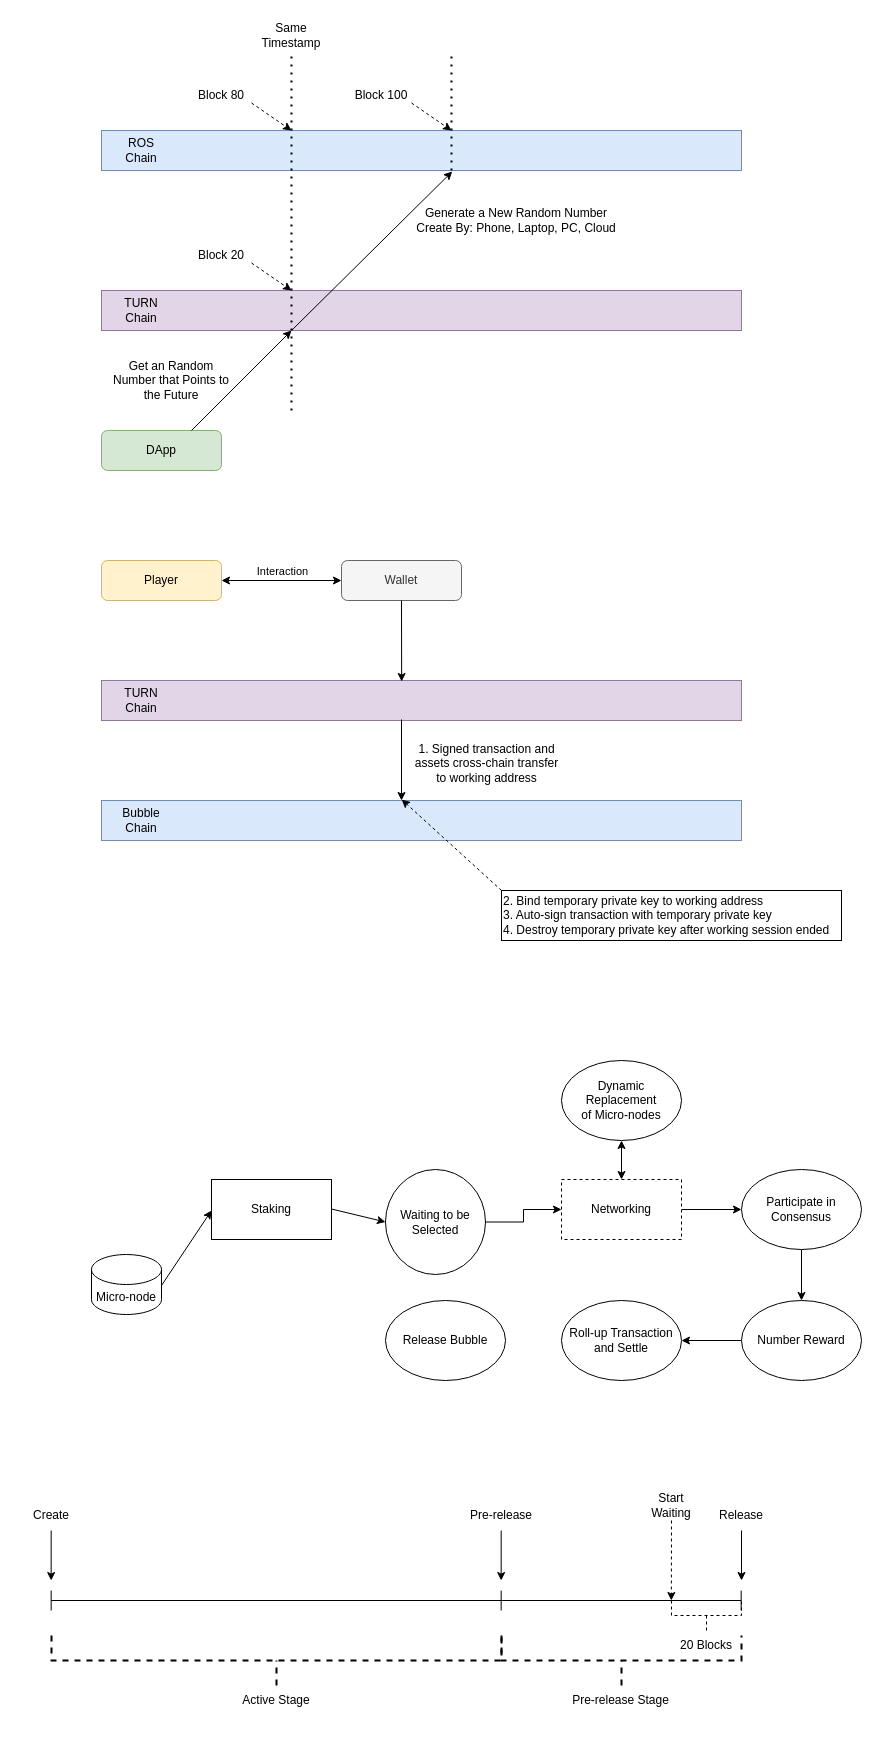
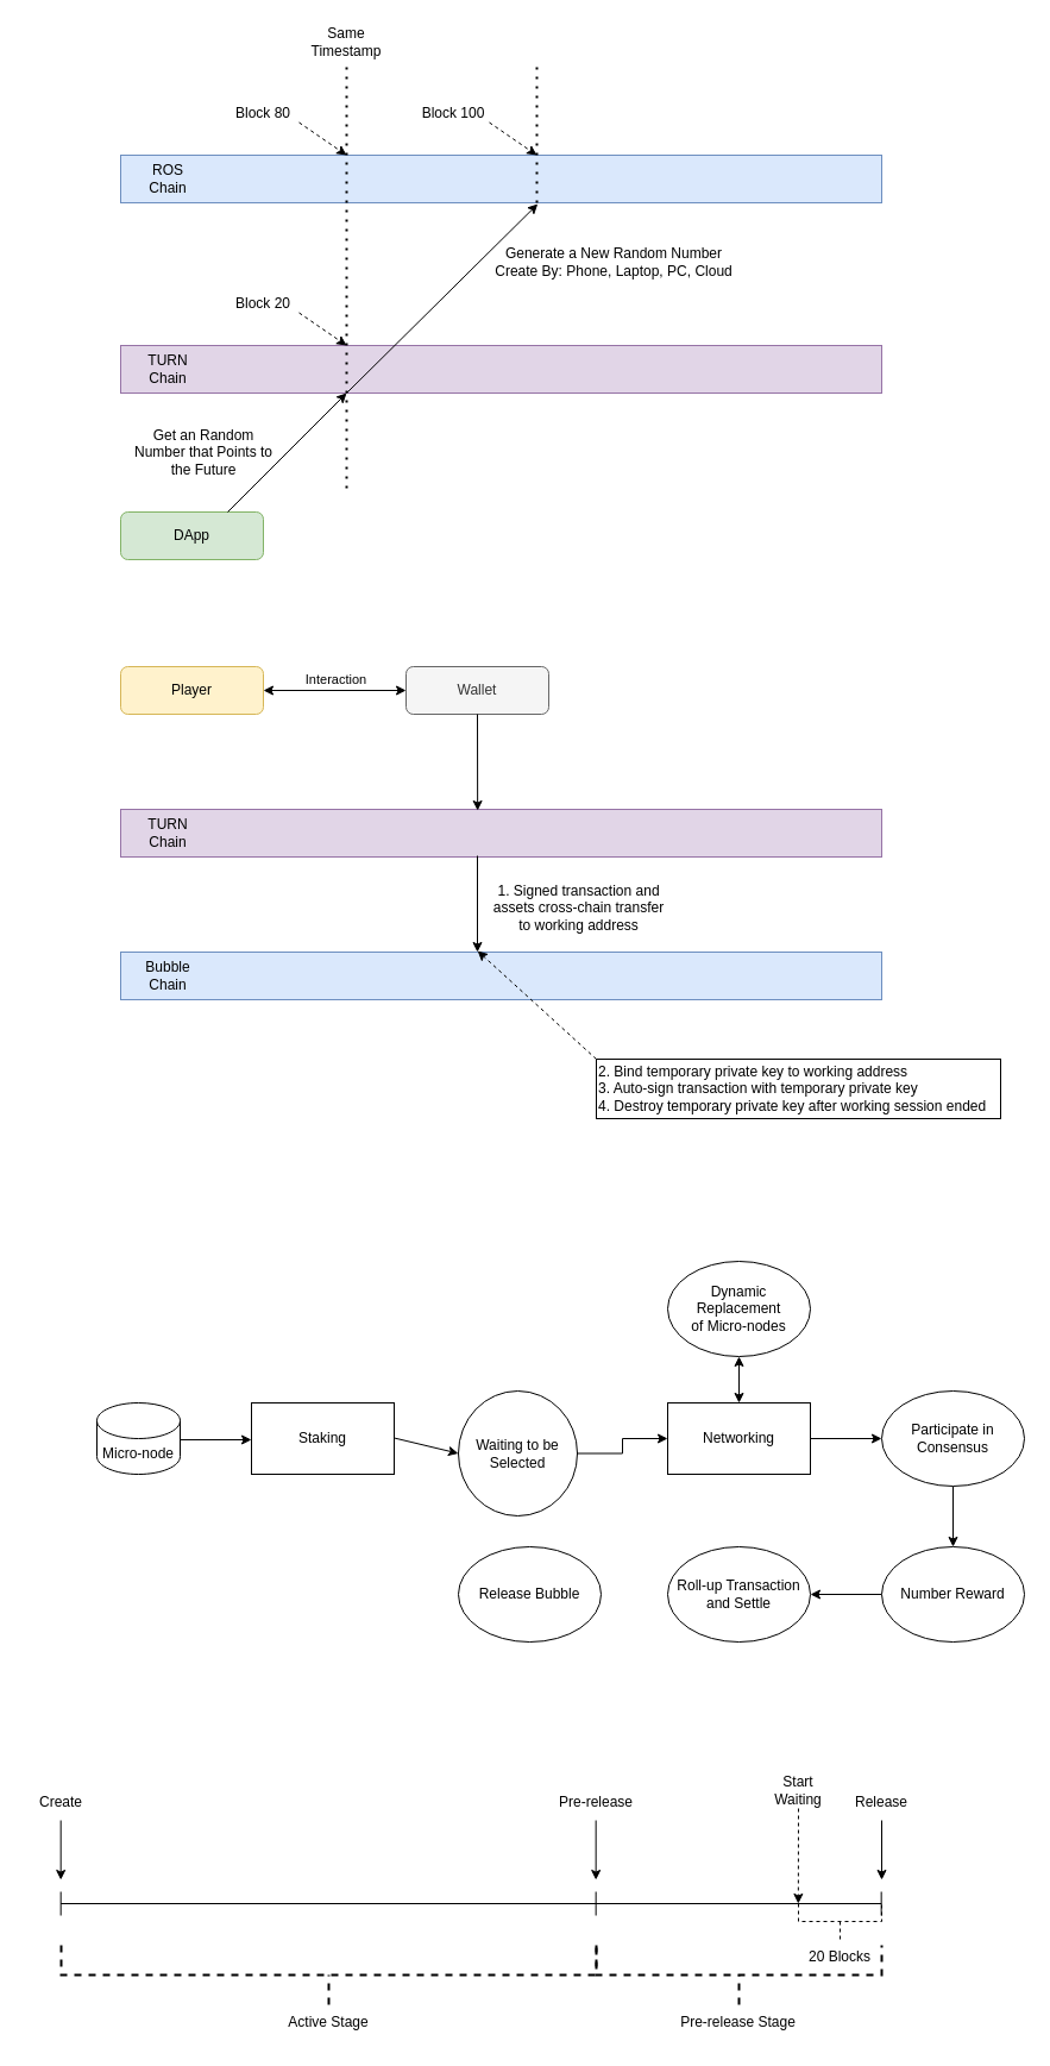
  <mxCell id="0" />
  <mxCell id="1" parent="0" />
  <mxCell id="2" value="" style="rounded=0;whiteSpace=wrap;html=1;fillColor=#e1d5e7;strokeColor=#9673a6;" vertex="1" parent="1"><mxGeometry x="101" y="290" width="640" height="40" as="geometry" /></mxCell>
  <mxCell id="3" value="" style="rounded=0;whiteSpace=wrap;html=1;fillColor=#dae8fc;strokeColor=#6c8ebf;" vertex="1" parent="1"><mxGeometry x="101" y="130" width="640" height="40" as="geometry" /></mxCell>
  <mxCell id="4" value="" style="endArrow=none;dashed=1;html=1;dashPattern=1 3;strokeWidth=2;rounded=0;" edge="1" parent="1"><mxGeometry width="50" height="50" relative="1" as="geometry"><mxPoint x="291" y="410" as="sourcePoint" /><mxPoint x="291" y="50" as="targetPoint" /></mxGeometry></mxCell>
  <mxCell id="5" value="TURN&lt;br&gt;Chain" style="text;html=1;strokeColor=none;fillColor=none;align=center;verticalAlign=middle;whiteSpace=wrap;rounded=0;" vertex="1" parent="1"><mxGeometry x="111" y="295" width="60" height="30" as="geometry" /></mxCell>
  <mxCell id="6" value="ROS&lt;br&gt;Chain" style="text;html=1;strokeColor=none;fillColor=none;align=center;verticalAlign=middle;whiteSpace=wrap;rounded=0;" vertex="1" parent="1"><mxGeometry x="111" y="135" width="60" height="30" as="geometry" /></mxCell>
  <mxCell id="7" value="DApp" style="rounded=1;whiteSpace=wrap;html=1;fillColor=#d5e8d4;strokeColor=#82b366;" vertex="1" parent="1"><mxGeometry x="101" y="430" width="120" height="40" as="geometry" /></mxCell>
  <mxCell id="8" value="Same Timestamp" style="text;html=1;strokeColor=none;fillColor=none;align=center;verticalAlign=middle;whiteSpace=wrap;rounded=0;" vertex="1" parent="1"><mxGeometry x="261" y="20" width="60" height="30" as="geometry" /></mxCell>
  <mxCell id="9" value="Block 80" style="text;html=1;strokeColor=none;fillColor=none;align=center;verticalAlign=middle;whiteSpace=wrap;rounded=0;" vertex="1" parent="1"><mxGeometry x="191" y="80" width="60" height="30" as="geometry" /></mxCell>
  <mxCell id="10" value="Block 20" style="text;html=1;strokeColor=none;fillColor=none;align=center;verticalAlign=middle;whiteSpace=wrap;rounded=0;" vertex="1" parent="1"><mxGeometry x="191" y="240" width="60" height="30" as="geometry" /></mxCell>
  <mxCell id="11" value="" style="endArrow=classic;html=1;rounded=0;dashed=1;exitX=1;exitY=0.75;exitDx=0;exitDy=0;" edge="1" parent="1" source="9"><mxGeometry width="50" height="50" relative="1" as="geometry"><mxPoint x="251" y="160" as="sourcePoint" /><mxPoint x="291" y="130" as="targetPoint" /></mxGeometry></mxCell>
  <mxCell id="12" value="" style="endArrow=classic;html=1;rounded=0;dashed=1;exitX=1;exitY=0.75;exitDx=0;exitDy=0;" edge="1" parent="1" source="10"><mxGeometry width="50" height="50" relative="1" as="geometry"><mxPoint x="251" y="320" as="sourcePoint" /><mxPoint x="291" y="290" as="targetPoint" /></mxGeometry></mxCell>
  <mxCell id="13" value="" style="endArrow=classic;html=1;rounded=0;exitX=0.75;exitY=0;exitDx=0;exitDy=0;" edge="1" parent="1" source="7"><mxGeometry width="50" height="50" relative="1" as="geometry"><mxPoint x="261" y="273" as="sourcePoint" /><mxPoint x="291" y="330" as="targetPoint" /></mxGeometry></mxCell>
  <mxCell id="14" value="Get an Random Number that Points to the Future" style="text;html=1;strokeColor=none;fillColor=none;align=center;verticalAlign=middle;whiteSpace=wrap;rounded=0;" vertex="1" parent="1"><mxGeometry x="111" y="360" width="120" height="40" as="geometry" /></mxCell>
  <mxCell id="15" value="" style="endArrow=classic;html=1;rounded=0;exitX=0.75;exitY=0;exitDx=0;exitDy=0;entryX=0.548;entryY=1.025;entryDx=0;entryDy=0;entryPerimeter=0;" edge="1" parent="1" target="3"><mxGeometry width="50" height="50" relative="1" as="geometry"><mxPoint x="291" y="330" as="sourcePoint" /><mxPoint x="391" y="230" as="targetPoint" /></mxGeometry></mxCell>
  <mxCell id="16" value="Block 100" style="text;html=1;strokeColor=none;fillColor=none;align=center;verticalAlign=middle;whiteSpace=wrap;rounded=0;" vertex="1" parent="1"><mxGeometry x="351" y="80" width="60" height="30" as="geometry" /></mxCell>
  <mxCell id="17" value="" style="endArrow=classic;html=1;rounded=0;dashed=1;exitX=1;exitY=0.75;exitDx=0;exitDy=0;" edge="1" parent="1" source="16"><mxGeometry width="50" height="50" relative="1" as="geometry"><mxPoint x="411" y="160" as="sourcePoint" /><mxPoint x="451" y="130" as="targetPoint" /></mxGeometry></mxCell>
  <mxCell id="18" value="" style="endArrow=none;dashed=1;html=1;dashPattern=1 3;strokeWidth=2;rounded=0;" edge="1" parent="1"><mxGeometry width="50" height="50" relative="1" as="geometry"><mxPoint x="451" y="170" as="sourcePoint" /><mxPoint x="451" y="50" as="targetPoint" /></mxGeometry></mxCell>
  <mxCell id="19" value="Generate a New Random Number&lt;br&gt;&lt;div style=&quot;border-color: var(--border-color);&quot;&gt;&lt;span style=&quot;background-color: initial;&quot;&gt;Create By:&amp;nbsp;&lt;/span&gt;&lt;span style=&quot;background-color: initial;&quot;&gt;Phone,&amp;nbsp;&lt;/span&gt;&lt;span style=&quot;background-color: initial; border-color: var(--border-color);&quot;&gt;Laptop,&amp;nbsp;&lt;/span&gt;&lt;span style=&quot;background-color: initial; border-color: var(--border-color);&quot;&gt;PC,&amp;nbsp;&lt;/span&gt;&lt;span style=&quot;background-color: initial; border-color: var(--border-color);&quot;&gt;Cloud&lt;/span&gt;&lt;/div&gt;" style="text;html=1;strokeColor=none;fillColor=none;align=center;verticalAlign=middle;whiteSpace=wrap;rounded=0;" vertex="1" parent="1"><mxGeometry x="401" y="200" width="230" height="40" as="geometry" /></mxCell>
  <mxCell id="20" value="&lt;div style=&quot;text-align: left;&quot;&gt;&lt;br&gt;&lt;/div&gt;" style="text;html=1;align=center;verticalAlign=middle;resizable=0;points=[];autosize=1;strokeColor=none;fillColor=none;" vertex="1" parent="1"><mxGeometry x="491" y="215" width="20" height="30" as="geometry" /></mxCell>
  <mxCell id="21" value="" style="rounded=0;whiteSpace=wrap;html=1;fillColor=#e1d5e7;strokeColor=#9673a6;" vertex="1" parent="1"><mxGeometry x="101" y="680" width="640" height="40" as="geometry" /></mxCell>
  <mxCell id="22" value="" style="rounded=0;whiteSpace=wrap;html=1;fillColor=#dae8fc;strokeColor=#6c8ebf;" vertex="1" parent="1"><mxGeometry x="101" y="800" width="640" height="40" as="geometry" /></mxCell>
  <mxCell id="23" value="TURN&lt;br&gt;Chain" style="text;html=1;strokeColor=none;fillColor=none;align=center;verticalAlign=middle;whiteSpace=wrap;rounded=0;" vertex="1" parent="1"><mxGeometry x="111" y="685" width="60" height="30" as="geometry" /></mxCell>
  <mxCell id="24" value="Bubble&lt;br&gt;Chain" style="text;html=1;strokeColor=none;fillColor=none;align=center;verticalAlign=middle;whiteSpace=wrap;rounded=0;" vertex="1" parent="1"><mxGeometry x="111" y="805" width="60" height="30" as="geometry" /></mxCell>
  <mxCell id="25" value="Player" style="rounded=1;whiteSpace=wrap;html=1;fillColor=#fff2cc;strokeColor=#d6b656;" vertex="1" parent="1"><mxGeometry x="101" y="560" width="120" height="40" as="geometry" /></mxCell>
  <mxCell id="26" value="Wallet" style="rounded=1;whiteSpace=wrap;html=1;fillColor=#f5f5f5;strokeColor=#666666;fontColor=#333333;" vertex="1" parent="1"><mxGeometry x="341" y="560" width="120" height="40" as="geometry" /></mxCell>
  <mxCell id="27" value="" style="endArrow=classic;startArrow=classic;html=1;rounded=0;exitX=1;exitY=0.5;exitDx=0;exitDy=0;" edge="1" parent="1" source="25" target="26"><mxGeometry width="50" height="50" relative="1" as="geometry"><mxPoint x="371" y="540" as="sourcePoint" /><mxPoint x="421" y="490" as="targetPoint" /></mxGeometry></mxCell>
  <mxCell id="28" value="Interaction" style="edgeLabel;html=1;align=center;verticalAlign=middle;resizable=0;points=[];" connectable="0" vertex="1" parent="27"><mxGeometry x="-0.267" y="2" relative="1" as="geometry"><mxPoint x="16" y="-8" as="offset" /></mxGeometry></mxCell>
  <mxCell id="29" value="" style="endArrow=classic;html=1;rounded=0;exitX=0.5;exitY=1;exitDx=0;exitDy=0;entryX=0.469;entryY=0.025;entryDx=0;entryDy=0;entryPerimeter=0;" edge="1" parent="1" source="26" target="21"><mxGeometry width="50" height="50" relative="1" as="geometry"><mxPoint x="371" y="640" as="sourcePoint" /><mxPoint x="421" y="590" as="targetPoint" /></mxGeometry></mxCell>
  <mxCell id="30" value="" style="endArrow=classic;html=1;rounded=0;exitX=0.5;exitY=1;exitDx=0;exitDy=0;entryX=0.469;entryY=0.025;entryDx=0;entryDy=0;entryPerimeter=0;" edge="1" parent="1"><mxGeometry width="50" height="50" relative="1" as="geometry"><mxPoint x="401" y="719" as="sourcePoint" /><mxPoint x="401" y="800" as="targetPoint" /></mxGeometry></mxCell>
  <mxCell id="31" value="1. Signed transaction and &lt;br&gt;assets cross-chain transfer &lt;br&gt;to working address" style="text;html=1;align=center;verticalAlign=middle;resizable=0;points=[];autosize=1;strokeColor=none;fillColor=none;" vertex="1" parent="1"><mxGeometry x="401" y="733" width="170" height="60" as="geometry" /></mxCell>
  <mxCell id="32" value="" style="endArrow=classic;html=1;rounded=0;entryX=0.469;entryY=-0.025;entryDx=0;entryDy=0;entryPerimeter=0;dashed=1;" edge="1" parent="1" target="22"><mxGeometry width="50" height="50" relative="1" as="geometry"><mxPoint x="501" y="890" as="sourcePoint" /><mxPoint x="421" y="590" as="targetPoint" /></mxGeometry></mxCell>
  <mxCell id="33" value="2. Bind temporary private key to&amp;nbsp;working address&lt;br&gt;3. Auto-sign transaction with temporary&amp;nbsp;private key&lt;br&gt;4. Destroy&amp;nbsp;temporary private key after working session ended&lt;span style=&quot;&quot;&gt;&lt;br&gt;&lt;/span&gt;" style="rounded=0;whiteSpace=wrap;html=1;align=left;" vertex="1" parent="1"><mxGeometry x="501" y="890" width="340" height="50" as="geometry" /></mxCell>
  <mxCell id="34" value="Staking" style="rounded=0;whiteSpace=wrap;html=1;" vertex="1" parent="1"><mxGeometry x="211" y="1179" width="120" height="60" as="geometry" /></mxCell>
- <mxCell id="35" value="Micro-node" style="shape=cylinder3;whiteSpace=wrap;html=1;boundedLbl=1;backgroundOutline=1;size=15;" vertex="1" parent="1"><mxGeometry x="91" y="1254" width="70" height="60" as="geometry" /></mxCell>
+ <mxCell id="35" value="Micro-node" style="shape=cylinder3;whiteSpace=wrap;html=1;boundedLbl=1;backgroundOutline=1;size=15;" vertex="1" parent="1"><mxGeometry x="81" y="1179" width="70" height="60" as="geometry" /></mxCell>
  <mxCell id="36" value="" style="edgeStyle=orthogonalEdgeStyle;rounded=0;orthogonalLoop=1;jettySize=auto;html=1;" edge="1" parent="1" source="37" target="39"><mxGeometry relative="1" as="geometry" /></mxCell>
  <mxCell id="37" value="Waiting to be&lt;br&gt;Selected" style="ellipse;whiteSpace=wrap;html=1;" vertex="1" parent="1"><mxGeometry x="385" y="1169" width="100" height="105" as="geometry" /></mxCell>
  <mxCell id="38" value="" style="edgeStyle=orthogonalEdgeStyle;rounded=0;orthogonalLoop=1;jettySize=auto;html=1;" edge="1" parent="1" source="39" target="45"><mxGeometry relative="1" as="geometry" /></mxCell>
- <mxCell id="39" value="Networking" style="rounded=0;whiteSpace=wrap;html=1;dashed=1;" vertex="1" parent="1"><mxGeometry x="561" y="1179" width="120" height="60" as="geometry" /></mxCell>
+ <mxCell id="39" value="Networking" style="rounded=0;whiteSpace=wrap;html=1;" vertex="1" parent="1"><mxGeometry x="561" y="1179" width="120" height="60" as="geometry" /></mxCell>
  <mxCell id="40" value="Dynamic Replacement&lt;br&gt;of Micro-nodes" style="ellipse;whiteSpace=wrap;html=1;" vertex="1" parent="1"><mxGeometry x="561" y="1060" width="120" height="80" as="geometry" /></mxCell>
  <mxCell id="41" value="" style="endArrow=classic;startArrow=classic;html=1;rounded=0;entryX=0.5;entryY=1;entryDx=0;entryDy=0;exitX=0.5;exitY=0;exitDx=0;exitDy=0;" edge="1" parent="1" source="39" target="40"><mxGeometry width="50" height="50" relative="1" as="geometry"><mxPoint x="611" y="1190" as="sourcePoint" /><mxPoint x="661" y="1140" as="targetPoint" /></mxGeometry></mxCell>
  <mxCell id="42" value="" style="endArrow=classic;html=1;rounded=0;exitX=1;exitY=0.517;exitDx=0;exitDy=0;exitPerimeter=0;" edge="1" parent="1" source="35"><mxGeometry width="50" height="50" relative="1" as="geometry"><mxPoint x="371" y="1240" as="sourcePoint" /><mxPoint x="211" y="1210" as="targetPoint" /></mxGeometry></mxCell>
  <mxCell id="43" value="" style="endArrow=classic;html=1;rounded=0;exitX=1;exitY=0.517;exitDx=0;exitDy=0;exitPerimeter=0;entryX=0;entryY=0.5;entryDx=0;entryDy=0;" edge="1" parent="1" target="37"><mxGeometry width="50" height="50" relative="1" as="geometry"><mxPoint x="331" y="1208.5" as="sourcePoint" /><mxPoint x="381" y="1209" as="targetPoint" /></mxGeometry></mxCell>
  <mxCell id="44" value="" style="edgeStyle=orthogonalEdgeStyle;rounded=0;orthogonalLoop=1;jettySize=auto;html=1;" edge="1" parent="1" source="45" target="47"><mxGeometry relative="1" as="geometry" /></mxCell>
  <mxCell id="45" value="Participate in Consensus" style="ellipse;whiteSpace=wrap;html=1;" vertex="1" parent="1"><mxGeometry x="741" y="1169" width="120" height="80" as="geometry" /></mxCell>
  <mxCell id="46" value="" style="edgeStyle=orthogonalEdgeStyle;rounded=0;orthogonalLoop=1;jettySize=auto;html=1;" edge="1" parent="1" source="47" target="48"><mxGeometry relative="1" as="geometry" /></mxCell>
  <mxCell id="47" value="Number Reward" style="ellipse;whiteSpace=wrap;html=1;" vertex="1" parent="1"><mxGeometry x="741" y="1300" width="120" height="80" as="geometry" /></mxCell>
  <mxCell id="48" value="Roll-up Transaction&lt;br&gt;and Settle" style="ellipse;whiteSpace=wrap;html=1;" vertex="1" parent="1"><mxGeometry x="561" y="1300" width="120" height="80" as="geometry" /></mxCell>
  <mxCell id="49" value="Release Bubble" style="ellipse;whiteSpace=wrap;html=1;" vertex="1" parent="1"><mxGeometry x="385" y="1300" width="120" height="80" as="geometry" /></mxCell>
  <mxCell id="50" value="" style="endArrow=none;html=1;rounded=0;" edge="1" parent="1"><mxGeometry width="50" height="50" relative="1" as="geometry"><mxPoint x="50.66" y="1600" as="sourcePoint" /><mxPoint x="740.66" y="1600" as="targetPoint" /></mxGeometry></mxCell>
  <mxCell id="51" value="" style="endArrow=none;html=1;rounded=0;" edge="1" parent="1"><mxGeometry width="50" height="50" relative="1" as="geometry"><mxPoint x="50.66" y="1610" as="sourcePoint" /><mxPoint x="50.66" y="1590" as="targetPoint" /></mxGeometry></mxCell>
  <mxCell id="52" value="" style="endArrow=none;html=1;rounded=0;" edge="1" parent="1"><mxGeometry width="50" height="50" relative="1" as="geometry"><mxPoint x="500.66" y="1610" as="sourcePoint" /><mxPoint x="500.66" y="1590" as="targetPoint" /></mxGeometry></mxCell>
  <mxCell id="53" value="" style="endArrow=none;html=1;rounded=0;" edge="1" parent="1"><mxGeometry width="50" height="50" relative="1" as="geometry"><mxPoint x="740.66" y="1610" as="sourcePoint" /><mxPoint x="740.66" y="1590" as="targetPoint" /></mxGeometry></mxCell>
  <mxCell id="54" value="" style="endArrow=classic;html=1;rounded=0;" edge="1" parent="1"><mxGeometry width="50" height="50" relative="1" as="geometry"><mxPoint x="50.66" y="1530" as="sourcePoint" /><mxPoint x="50.66" y="1580" as="targetPoint" /></mxGeometry></mxCell>
  <mxCell id="55" value="Create" style="text;html=1;strokeColor=none;fillColor=none;align=center;verticalAlign=middle;whiteSpace=wrap;rounded=0;" vertex="1" parent="1"><mxGeometry x="20.66" y="1500" width="60" height="30" as="geometry" /></mxCell>
  <mxCell id="56" value="" style="endArrow=classic;html=1;rounded=0;" edge="1" parent="1"><mxGeometry width="50" height="50" relative="1" as="geometry"><mxPoint x="500.66" y="1530" as="sourcePoint" /><mxPoint x="500.66" y="1580" as="targetPoint" /></mxGeometry></mxCell>
  <mxCell id="57" value="Pre-release" style="text;html=1;strokeColor=none;fillColor=none;align=center;verticalAlign=middle;whiteSpace=wrap;rounded=0;" vertex="1" parent="1"><mxGeometry x="465.83" y="1500" width="70.34" height="30" as="geometry" /></mxCell>
  <mxCell id="58" value="" style="endArrow=classic;html=1;rounded=0;dashed=1;exitX=0.5;exitY=1;exitDx=0;exitDy=0;" edge="1" parent="1" source="59"><mxGeometry width="50" height="50" relative="1" as="geometry"><mxPoint x="670.66" y="1530" as="sourcePoint" /><mxPoint x="670.83" y="1600" as="targetPoint" /></mxGeometry></mxCell>
  <mxCell id="59" value="Start Waiting" style="text;html=1;strokeColor=none;fillColor=none;align=center;verticalAlign=middle;whiteSpace=wrap;rounded=0;" vertex="1" parent="1"><mxGeometry x="635.83" y="1490" width="70.34" height="30" as="geometry" /></mxCell>
  <mxCell id="60" value="" style="strokeWidth=1;html=1;shape=mxgraph.flowchart.annotation_2;align=left;labelPosition=right;pointerEvents=1;direction=north;dashed=1;" vertex="1" parent="1"><mxGeometry x="671" y="1600" width="70" height="30" as="geometry" /></mxCell>
  <mxCell id="61" value="20 Blocks" style="text;html=1;strokeColor=none;fillColor=none;align=center;verticalAlign=middle;whiteSpace=wrap;rounded=0;" vertex="1" parent="1"><mxGeometry x="670.83" y="1630" width="70.34" height="30" as="geometry" /></mxCell>
  <mxCell id="62" value="" style="endArrow=classic;html=1;rounded=0;" edge="1" parent="1"><mxGeometry width="50" height="50" relative="1" as="geometry"><mxPoint x="741" y="1530" as="sourcePoint" /><mxPoint x="741" y="1580" as="targetPoint" /></mxGeometry></mxCell>
  <mxCell id="63" value="Release" style="text;html=1;strokeColor=none;fillColor=none;align=center;verticalAlign=middle;whiteSpace=wrap;rounded=0;" vertex="1" parent="1"><mxGeometry x="706" y="1500" width="70.34" height="30" as="geometry" /></mxCell>
  <mxCell id="64" value="" style="strokeWidth=2;html=1;shape=mxgraph.flowchart.annotation_2;align=left;labelPosition=right;pointerEvents=1;dashed=1;direction=north;" vertex="1" parent="1"><mxGeometry x="51" y="1635" width="450" height="50" as="geometry" /></mxCell>
  <mxCell id="65" value="" style="strokeWidth=2;html=1;shape=mxgraph.flowchart.annotation_2;align=left;labelPosition=right;pointerEvents=1;dashed=1;direction=north;" vertex="1" parent="1"><mxGeometry x="501" y="1635" width="240" height="50" as="geometry" /></mxCell>
  <mxCell id="66" value="Active Stage" style="text;html=1;strokeColor=none;fillColor=none;align=center;verticalAlign=middle;whiteSpace=wrap;rounded=0;" vertex="1" parent="1"><mxGeometry x="240.83" y="1685" width="70.34" height="30" as="geometry" /></mxCell>
  <mxCell id="67" value="Pre-release Stage" style="text;html=1;strokeColor=none;fillColor=none;align=center;verticalAlign=middle;whiteSpace=wrap;rounded=0;" vertex="1" parent="1"><mxGeometry x="568.42" y="1685" width="105.17" height="30" as="geometry" /></mxCell>
